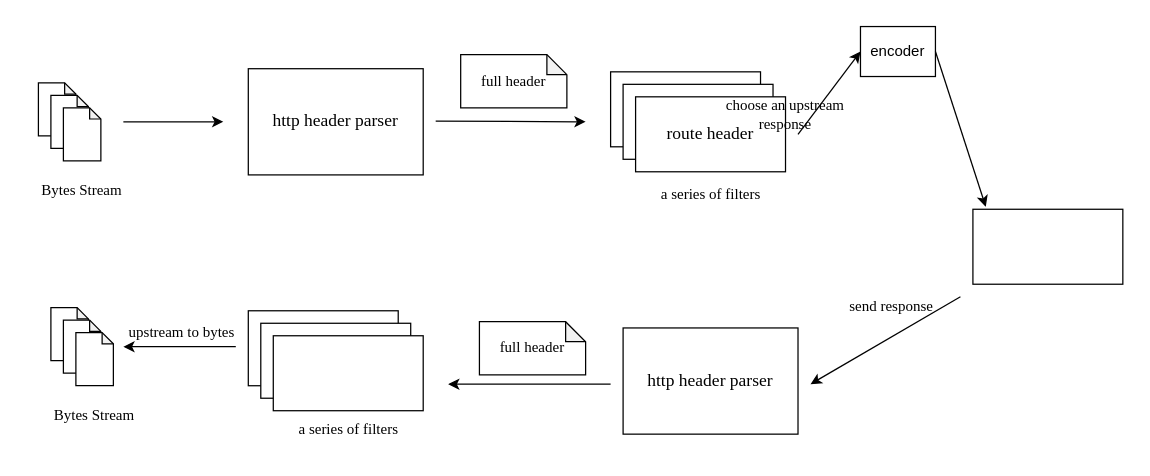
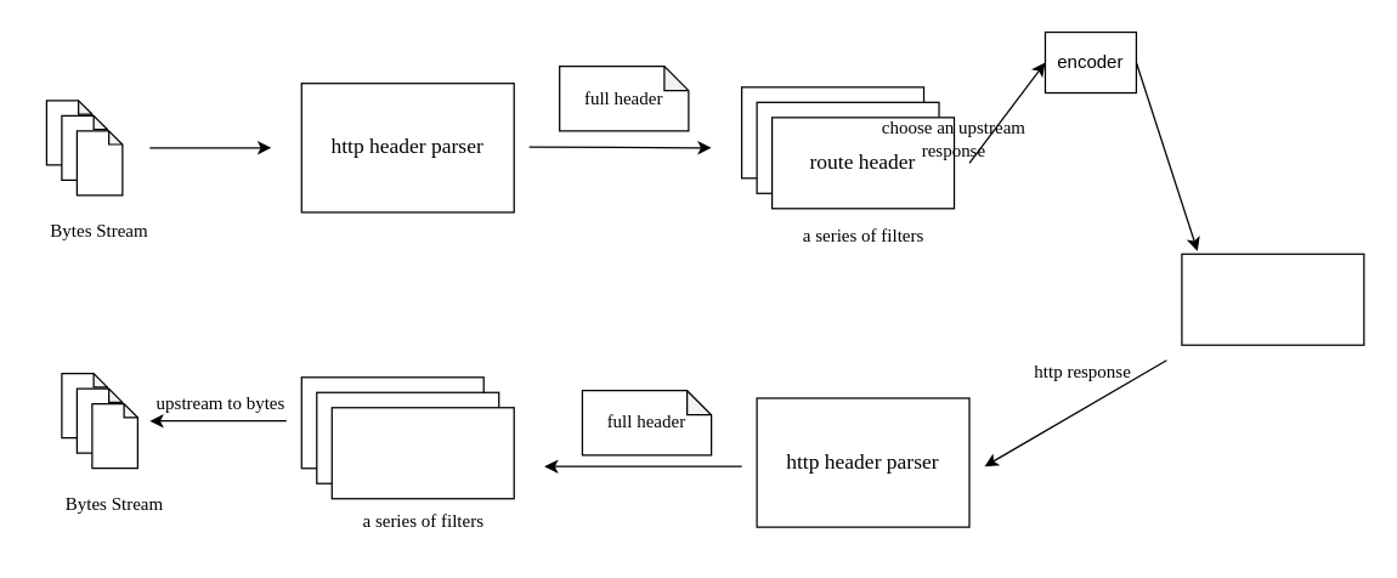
  <mxCell id="0" />
  <mxCell id="1" parent="0" />
  <mxCell id="2" value="" style="endArrow=classic;html=1;" edge="1" parent="1"><mxGeometry width="50" height="50" relative="1" as="geometry"><mxPoint x="98" y="97" as="sourcePoint" /><mxPoint x="178" y="97" as="targetPoint" /></mxGeometry></mxCell>
  <mxCell id="3" value="&lt;font face=&quot;Verdana&quot; style=&quot;font-size: 14px;&quot;&gt;http header parser&lt;/font&gt;" style="rounded=0;whiteSpace=wrap;html=1;" vertex="1" parent="1"><mxGeometry x="198" y="54.5" width="140" height="85" as="geometry" /></mxCell>
  <mxCell id="4" value="&lt;font face=&quot;Verdana&quot;&gt;Bytes Stream&lt;/font&gt;" style="text;html=1;align=center;verticalAlign=middle;whiteSpace=wrap;rounded=0;" vertex="1" parent="1"><mxGeometry x="20" y="137" width="90" height="30" as="geometry" /></mxCell>
  <mxCell id="5" value="" style="endArrow=classic;html=1;" edge="1" parent="1"><mxGeometry width="50" height="50" relative="1" as="geometry"><mxPoint x="348" y="96.5" as="sourcePoint" /><mxPoint x="468" y="97" as="targetPoint" /></mxGeometry></mxCell>
  <mxCell id="6" value="" style="shape=note;whiteSpace=wrap;html=1;backgroundOutline=1;darkOpacity=0.05;size=9;" vertex="1" parent="1"><mxGeometry x="30" y="65.75" width="30" height="42.5" as="geometry" /></mxCell>
  <mxCell id="7" value="" style="shape=note;whiteSpace=wrap;html=1;backgroundOutline=1;darkOpacity=0.05;size=9;" vertex="1" parent="1"><mxGeometry x="40" y="75.75" width="30" height="42.5" as="geometry" /></mxCell>
  <mxCell id="8" value="" style="shape=note;whiteSpace=wrap;html=1;backgroundOutline=1;darkOpacity=0.05;size=9;" vertex="1" parent="1"><mxGeometry x="50" y="85.75" width="30" height="42.5" as="geometry" /></mxCell>
  <mxCell id="9" value="&lt;font face=&quot;Verdana&quot;&gt;full header&lt;/font&gt;" style="shape=note;whiteSpace=wrap;html=1;backgroundOutline=1;darkOpacity=0.05;size=16;" vertex="1" parent="1"><mxGeometry x="368" y="43.25" width="85" height="42.5" as="geometry" /></mxCell>
  <mxCell id="10" value="" style="rounded=0;whiteSpace=wrap;html=1;" vertex="1" parent="1"><mxGeometry x="488" y="57" width="120" height="60" as="geometry" /></mxCell>
  <mxCell id="11" value="" style="rounded=0;whiteSpace=wrap;html=1;" vertex="1" parent="1"><mxGeometry x="498" y="67" width="120" height="60" as="geometry" /></mxCell>
  <mxCell id="12" value="&lt;font style=&quot;font-size: 14px;&quot; face=&quot;Verdana&quot;&gt;route header&lt;/font&gt;" style="rounded=0;whiteSpace=wrap;html=1;" vertex="1" parent="1"><mxGeometry x="508" y="77" width="120" height="60" as="geometry" /></mxCell>
  <mxCell id="13" value="&lt;font face=&quot;Verdana&quot;&gt;a series of filters&lt;/font&gt;" style="text;html=1;align=center;verticalAlign=middle;whiteSpace=wrap;rounded=0;" vertex="1" parent="1"><mxGeometry x="515.5" y="139.5" width="105" height="30" as="geometry" /></mxCell>
  <mxCell id="14" value="" style="endArrow=classic;html=1;entryX=0;entryY=0.5;entryDx=0;entryDy=0;" edge="1" parent="1" target="32"><mxGeometry width="50" height="50" relative="1" as="geometry"><mxPoint x="638" y="107" as="sourcePoint" /><mxPoint x="768" y="157" as="targetPoint" /></mxGeometry></mxCell>
  <mxCell id="15" value="" style="rounded=0;whiteSpace=wrap;html=1;" vertex="1" parent="1"><mxGeometry x="778" y="167" width="120" height="60" as="geometry" /></mxCell>
  <mxCell id="16" value="&lt;font face=&quot;Verdana&quot;&gt;choose an upstream response&lt;/font&gt;" style="text;html=1;align=center;verticalAlign=middle;whiteSpace=wrap;rounded=0;" vertex="1" parent="1"><mxGeometry x="563" y="73.25" width="130" height="35" as="geometry" /></mxCell>
  <mxCell id="17" value="" style="endArrow=classic;html=1;" edge="1" parent="1"><mxGeometry width="50" height="50" relative="1" as="geometry"><mxPoint x="768" y="237" as="sourcePoint" /><mxPoint x="648" y="307" as="targetPoint" /></mxGeometry></mxCell>
- <mxCell id="18" value="&lt;font face=&quot;Verdana&quot;&gt;send response&lt;/font&gt;" style="text;html=1;align=center;verticalAlign=middle;whiteSpace=wrap;rounded=0;" vertex="1" parent="1"><mxGeometry x="648" y="227" width="130" height="35" as="geometry" /></mxCell>
+ <mxCell id="18" value="&lt;font face=&quot;Verdana&quot;&gt;http response&lt;/font&gt;" style="text;html=1;align=center;verticalAlign=middle;whiteSpace=wrap;rounded=0;" vertex="1" parent="1"><mxGeometry x="648" y="227" width="130" height="35" as="geometry" /></mxCell>
  <mxCell id="19" value="&lt;font face=&quot;Verdana&quot; style=&quot;font-size: 14px;&quot;&gt;http header parser&lt;/font&gt;" style="rounded=0;whiteSpace=wrap;html=1;" vertex="1" parent="1"><mxGeometry x="498" y="262" width="140" height="85" as="geometry" /></mxCell>
  <mxCell id="20" value="" style="endArrow=classic;html=1;" edge="1" parent="1"><mxGeometry width="50" height="50" relative="1" as="geometry"><mxPoint x="488" y="307" as="sourcePoint" /><mxPoint x="358" y="307" as="targetPoint" /></mxGeometry></mxCell>
  <mxCell id="21" value="&lt;font face=&quot;Verdana&quot;&gt;full header&lt;/font&gt;" style="shape=note;whiteSpace=wrap;html=1;backgroundOutline=1;darkOpacity=0.05;size=16;" vertex="1" parent="1"><mxGeometry x="383" y="257" width="85" height="42.5" as="geometry" /></mxCell>
  <mxCell id="22" value="" style="rounded=0;whiteSpace=wrap;html=1;" vertex="1" parent="1"><mxGeometry x="198" y="248.25" width="120" height="60" as="geometry" /></mxCell>
  <mxCell id="23" value="" style="rounded=0;whiteSpace=wrap;html=1;" vertex="1" parent="1"><mxGeometry x="208" y="258.25" width="120" height="60" as="geometry" /></mxCell>
  <mxCell id="24" value="" style="rounded=0;whiteSpace=wrap;html=1;" vertex="1" parent="1"><mxGeometry x="218" y="268.25" width="120" height="60" as="geometry" /></mxCell>
  <mxCell id="25" value="&lt;font face=&quot;Verdana&quot;&gt;a series of filters&lt;/font&gt;" style="text;html=1;align=center;verticalAlign=middle;whiteSpace=wrap;rounded=0;" vertex="1" parent="1"><mxGeometry x="225.5" y="328.25" width="105" height="30" as="geometry" /></mxCell>
  <mxCell id="26" value="" style="endArrow=classic;html=1;" edge="1" parent="1"><mxGeometry width="50" height="50" relative="1" as="geometry"><mxPoint x="188" y="277" as="sourcePoint" /><mxPoint x="98" y="277" as="targetPoint" /></mxGeometry></mxCell>
  <mxCell id="27" value="&lt;font face=&quot;Verdana&quot;&gt;upstream to bytes&lt;/font&gt;" style="text;html=1;align=center;verticalAlign=middle;whiteSpace=wrap;rounded=0;" vertex="1" parent="1"><mxGeometry x="80" y="248.25" width="130" height="35" as="geometry" /></mxCell>
  <mxCell id="28" value="&lt;font face=&quot;Verdana&quot;&gt;Bytes Stream&lt;/font&gt;" style="text;html=1;align=center;verticalAlign=middle;whiteSpace=wrap;rounded=0;" vertex="1" parent="1"><mxGeometry x="30" y="317" width="90" height="30" as="geometry" /></mxCell>
  <mxCell id="29" value="" style="shape=note;whiteSpace=wrap;html=1;backgroundOutline=1;darkOpacity=0.05;size=9;" vertex="1" parent="1"><mxGeometry x="40" y="245.75" width="30" height="42.5" as="geometry" /></mxCell>
  <mxCell id="30" value="" style="shape=note;whiteSpace=wrap;html=1;backgroundOutline=1;darkOpacity=0.05;size=9;" vertex="1" parent="1"><mxGeometry x="50" y="255.75" width="30" height="42.5" as="geometry" /></mxCell>
  <mxCell id="31" value="" style="shape=note;whiteSpace=wrap;html=1;backgroundOutline=1;darkOpacity=0.05;size=9;" vertex="1" parent="1"><mxGeometry x="60" y="265.75" width="30" height="42.5" as="geometry" /></mxCell>
  <mxCell id="32" value="encoder" style="rounded=0;whiteSpace=wrap;html=1;" vertex="1" parent="1"><mxGeometry x="688" y="20.75" width="60" height="40" as="geometry" /></mxCell>
  <mxCell id="33" value="" style="endArrow=classic;html=1;exitX=1;exitY=0.5;exitDx=0;exitDy=0;entryX=0.086;entryY=-0.033;entryDx=0;entryDy=0;entryPerimeter=0;" edge="1" parent="1" source="32" target="15"><mxGeometry width="50" height="50" relative="1" as="geometry"><mxPoint x="598" y="187" as="sourcePoint" /><mxPoint x="648" y="137" as="targetPoint" /></mxGeometry></mxCell>
